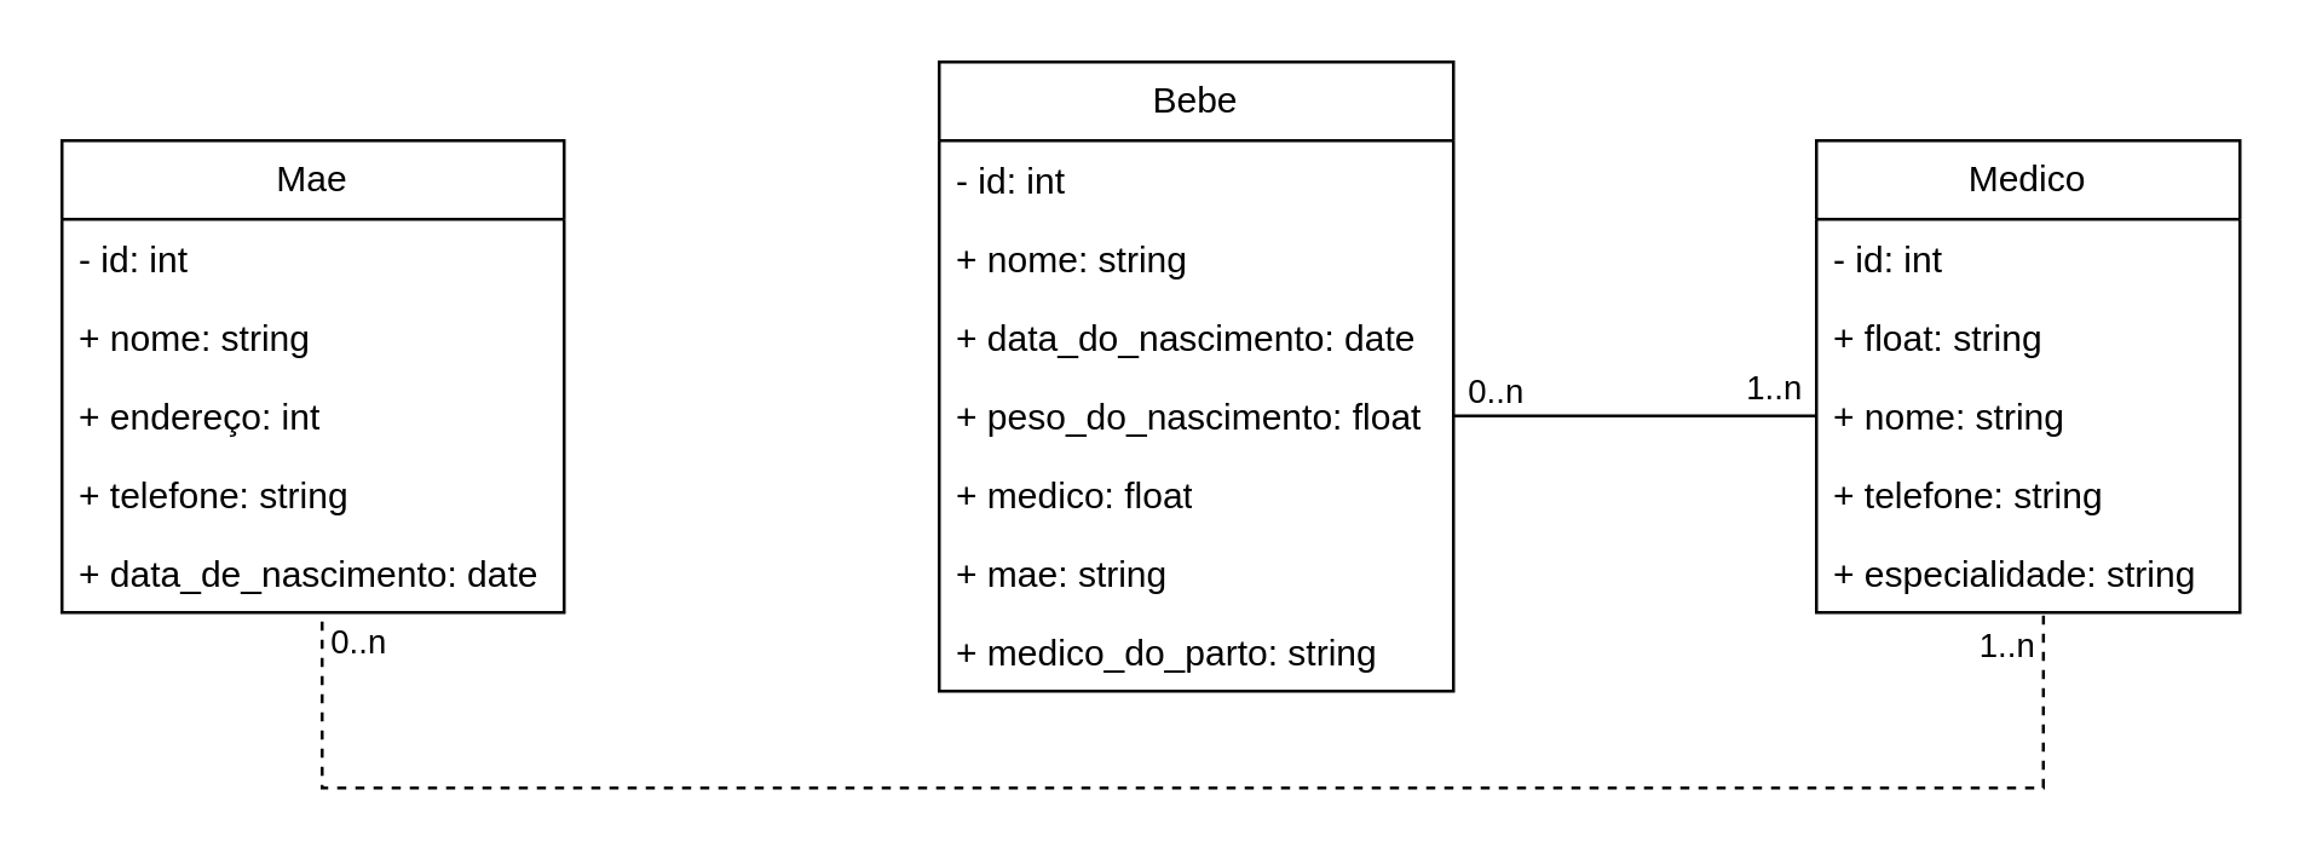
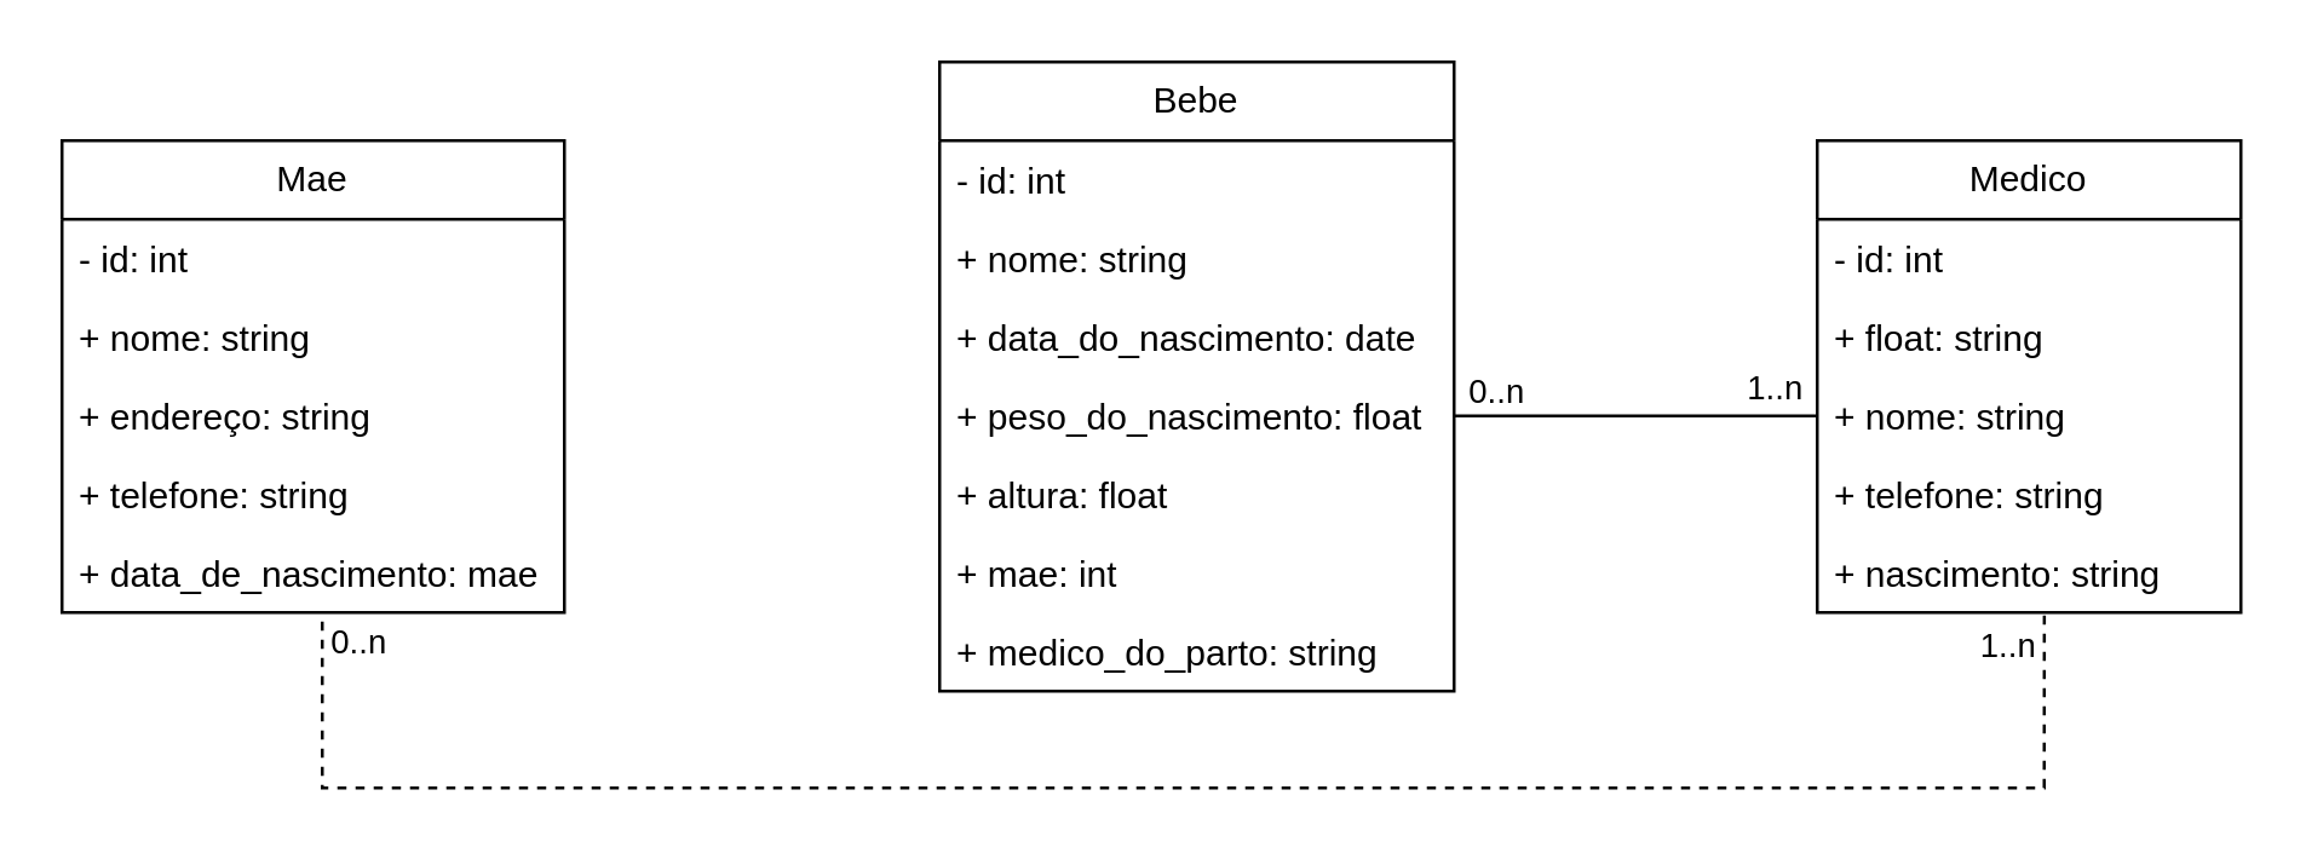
  <mxCell id="0" />
  <mxCell id="1" parent="0" />
  <mxCell id="2" value="Medico" style="swimlane;fontStyle=0;childLayout=stackLayout;horizontal=1;startSize=26;fillColor=none;horizontalStack=0;resizeParent=1;resizeParentMax=0;resizeLast=0;collapsible=1;marginBottom=0;whiteSpace=wrap;html=1;" vertex="1" parent="1"><mxGeometry x="600" y="46" width="140" height="156" as="geometry" /></mxCell>
  <mxCell id="3" value="- id: int" style="text;strokeColor=none;fillColor=none;align=left;verticalAlign=top;spacingLeft=4;spacingRight=4;overflow=hidden;rotatable=0;points=[[0,0.5],[1,0.5]];portConstraint=eastwest;whiteSpace=wrap;html=1;" vertex="1" parent="2"><mxGeometry y="26" width="140" height="26" as="geometry" /></mxCell>
  <mxCell id="4" value="+ float: string" style="text;strokeColor=none;fillColor=none;align=left;verticalAlign=top;spacingLeft=4;spacingRight=4;overflow=hidden;rotatable=0;points=[[0,0.5],[1,0.5]];portConstraint=eastwest;whiteSpace=wrap;html=1;" vertex="1" parent="2"><mxGeometry y="52" width="140" height="26" as="geometry" /></mxCell>
  <mxCell id="5" value="+ nome: string" style="text;strokeColor=none;fillColor=none;align=left;verticalAlign=top;spacingLeft=4;spacingRight=4;overflow=hidden;rotatable=0;points=[[0,0.5],[1,0.5]];portConstraint=eastwest;whiteSpace=wrap;html=1;" vertex="1" parent="2"><mxGeometry y="78" width="140" height="26" as="geometry" /></mxCell>
  <mxCell id="6" value="+ telefone:&amp;nbsp;string" style="text;strokeColor=none;fillColor=none;align=left;verticalAlign=top;spacingLeft=4;spacingRight=4;overflow=hidden;rotatable=0;points=[[0,0.5],[1,0.5]];portConstraint=eastwest;whiteSpace=wrap;html=1;" vertex="1" parent="2"><mxGeometry y="104" width="140" height="26" as="geometry" /></mxCell>
- <mxCell id="7" value="+ especialidade: string" style="text;strokeColor=none;fillColor=none;align=left;verticalAlign=top;spacingLeft=4;spacingRight=4;overflow=hidden;rotatable=0;points=[[0,0.5],[1,0.5]];portConstraint=eastwest;whiteSpace=wrap;html=1;" vertex="1" parent="2"><mxGeometry y="130" width="140" height="26" as="geometry" /></mxCell>
+ <mxCell id="7" value="+ nascimento: string" style="text;strokeColor=none;fillColor=none;align=left;verticalAlign=top;spacingLeft=4;spacingRight=4;overflow=hidden;rotatable=0;points=[[0,0.5],[1,0.5]];portConstraint=eastwest;whiteSpace=wrap;html=1;" vertex="1" parent="2"><mxGeometry y="130" width="140" height="26" as="geometry" /></mxCell>
  <mxCell id="8" style="edgeStyle=orthogonalEdgeStyle;rounded=0;orthogonalLoop=1;jettySize=auto;html=1;entryX=0.536;entryY=1.038;entryDx=0;entryDy=0;entryPerimeter=0;exitX=0.518;exitY=1.115;exitDx=0;exitDy=0;exitPerimeter=0;endArrow=none;endFill=0;dashed=1;" edge="1" parent="1" source="16" target="7"><mxGeometry relative="1" as="geometry"><Array as="points"><mxPoint x="106" y="260" /><mxPoint x="675" y="260" /></Array></mxGeometry></mxCell>
  <mxCell id="9" value="1..n" style="edgeLabel;html=1;align=center;verticalAlign=middle;resizable=0;points=[];" vertex="1" connectable="0" parent="8"><mxGeometry x="0.96" y="2" relative="1" as="geometry"><mxPoint x="-11" y="-5" as="offset" /></mxGeometry></mxCell>
  <mxCell id="10" value="0..n" style="edgeLabel;html=1;align=center;verticalAlign=middle;resizable=0;points=[];" vertex="1" connectable="0" parent="8"><mxGeometry x="-0.97" y="1" relative="1" as="geometry"><mxPoint x="11" y="-3" as="offset" /></mxGeometry></mxCell>
  <mxCell id="11" value="Mae" style="swimlane;fontStyle=0;childLayout=stackLayout;horizontal=1;startSize=26;fillColor=none;horizontalStack=0;resizeParent=1;resizeParentMax=0;resizeLast=0;collapsible=1;marginBottom=0;whiteSpace=wrap;html=1;" vertex="1" parent="1"><mxGeometry x="20" y="46" width="166" height="156" as="geometry" /></mxCell>
  <mxCell id="12" value="- id: int" style="text;strokeColor=none;fillColor=none;align=left;verticalAlign=top;spacingLeft=4;spacingRight=4;overflow=hidden;rotatable=0;points=[[0,0.5],[1,0.5]];portConstraint=eastwest;whiteSpace=wrap;html=1;" vertex="1" parent="11"><mxGeometry y="26" width="166" height="26" as="geometry" /></mxCell>
  <mxCell id="13" value="+ nome: string" style="text;strokeColor=none;fillColor=none;align=left;verticalAlign=top;spacingLeft=4;spacingRight=4;overflow=hidden;rotatable=0;points=[[0,0.5],[1,0.5]];portConstraint=eastwest;whiteSpace=wrap;html=1;" vertex="1" parent="11"><mxGeometry y="52" width="166" height="26" as="geometry" /></mxCell>
- <mxCell id="14" value="+ endereço: int" style="text;strokeColor=none;fillColor=none;align=left;verticalAlign=top;spacingLeft=4;spacingRight=4;overflow=hidden;rotatable=0;points=[[0,0.5],[1,0.5]];portConstraint=eastwest;whiteSpace=wrap;html=1;" vertex="1" parent="11"><mxGeometry y="78" width="166" height="26" as="geometry" /></mxCell>
+ <mxCell id="14" value="+ endereço: string" style="text;strokeColor=none;fillColor=none;align=left;verticalAlign=top;spacingLeft=4;spacingRight=4;overflow=hidden;rotatable=0;points=[[0,0.5],[1,0.5]];portConstraint=eastwest;whiteSpace=wrap;html=1;" vertex="1" parent="11"><mxGeometry y="78" width="166" height="26" as="geometry" /></mxCell>
  <mxCell id="15" value="+ telefone:&amp;nbsp;string" style="text;strokeColor=none;fillColor=none;align=left;verticalAlign=top;spacingLeft=4;spacingRight=4;overflow=hidden;rotatable=0;points=[[0,0.5],[1,0.5]];portConstraint=eastwest;whiteSpace=wrap;html=1;" vertex="1" parent="11"><mxGeometry y="104" width="166" height="26" as="geometry" /></mxCell>
- <mxCell id="16" value="+ data_de_nascimento: date" style="text;strokeColor=none;fillColor=none;align=left;verticalAlign=top;spacingLeft=4;spacingRight=4;overflow=hidden;rotatable=0;points=[[0,0.5],[1,0.5]];portConstraint=eastwest;whiteSpace=wrap;html=1;" vertex="1" parent="11"><mxGeometry y="130" width="166" height="26" as="geometry" /></mxCell>
+ <mxCell id="16" value="+ data_de_nascimento: mae" style="text;strokeColor=none;fillColor=none;align=left;verticalAlign=top;spacingLeft=4;spacingRight=4;overflow=hidden;rotatable=0;points=[[0,0.5],[1,0.5]];portConstraint=eastwest;whiteSpace=wrap;html=1;" vertex="1" parent="11"><mxGeometry y="130" width="166" height="26" as="geometry" /></mxCell>
  <mxCell id="17" value="Bebe" style="swimlane;fontStyle=0;childLayout=stackLayout;horizontal=1;startSize=26;fillColor=none;horizontalStack=0;resizeParent=1;resizeParentMax=0;resizeLast=0;collapsible=1;marginBottom=0;whiteSpace=wrap;html=1;" vertex="1" parent="1"><mxGeometry x="310" y="20" width="170" height="208" as="geometry" /></mxCell>
  <mxCell id="18" value="- id: int" style="text;strokeColor=none;fillColor=none;align=left;verticalAlign=top;spacingLeft=4;spacingRight=4;overflow=hidden;rotatable=0;points=[[0,0.5],[1,0.5]];portConstraint=eastwest;whiteSpace=wrap;html=1;" vertex="1" parent="17"><mxGeometry y="26" width="170" height="26" as="geometry" /></mxCell>
  <mxCell id="19" value="+ nome: string" style="text;strokeColor=none;fillColor=none;align=left;verticalAlign=top;spacingLeft=4;spacingRight=4;overflow=hidden;rotatable=0;points=[[0,0.5],[1,0.5]];portConstraint=eastwest;whiteSpace=wrap;html=1;" vertex="1" parent="17"><mxGeometry y="52" width="170" height="26" as="geometry" /></mxCell>
  <mxCell id="20" value="+ data_do_nascimento: date" style="text;strokeColor=none;fillColor=none;align=left;verticalAlign=top;spacingLeft=4;spacingRight=4;overflow=hidden;rotatable=0;points=[[0,0.5],[1,0.5]];portConstraint=eastwest;whiteSpace=wrap;html=1;" vertex="1" parent="17"><mxGeometry y="78" width="170" height="26" as="geometry" /></mxCell>
  <mxCell id="21" value="+ peso_do_nascimento: float" style="text;strokeColor=none;fillColor=none;align=left;verticalAlign=top;spacingLeft=4;spacingRight=4;overflow=hidden;rotatable=0;points=[[0,0.5],[1,0.5]];portConstraint=eastwest;whiteSpace=wrap;html=1;" vertex="1" parent="17"><mxGeometry y="104" width="170" height="26" as="geometry" /></mxCell>
- <mxCell id="22" value="+ medico: float" style="text;strokeColor=none;fillColor=none;align=left;verticalAlign=top;spacingLeft=4;spacingRight=4;overflow=hidden;rotatable=0;points=[[0,0.5],[1,0.5]];portConstraint=eastwest;whiteSpace=wrap;html=1;" vertex="1" parent="17"><mxGeometry y="130" width="170" height="26" as="geometry" /></mxCell>
- <mxCell id="23" value="+ mae: string" style="text;strokeColor=none;fillColor=none;align=left;verticalAlign=top;spacingLeft=4;spacingRight=4;overflow=hidden;rotatable=0;points=[[0,0.5],[1,0.5]];portConstraint=eastwest;whiteSpace=wrap;html=1;" vertex="1" parent="17"><mxGeometry y="156" width="170" height="26" as="geometry" /></mxCell>
+ <mxCell id="22" value="+ altura: float" style="text;strokeColor=none;fillColor=none;align=left;verticalAlign=top;spacingLeft=4;spacingRight=4;overflow=hidden;rotatable=0;points=[[0,0.5],[1,0.5]];portConstraint=eastwest;whiteSpace=wrap;html=1;" vertex="1" parent="17"><mxGeometry y="130" width="170" height="26" as="geometry" /></mxCell>
+ <mxCell id="23" value="+ mae: int" style="text;strokeColor=none;fillColor=none;align=left;verticalAlign=top;spacingLeft=4;spacingRight=4;overflow=hidden;rotatable=0;points=[[0,0.5],[1,0.5]];portConstraint=eastwest;whiteSpace=wrap;html=1;" vertex="1" parent="17"><mxGeometry y="156" width="170" height="26" as="geometry" /></mxCell>
  <mxCell id="24" value="+ medico_do_parto: string" style="text;strokeColor=none;fillColor=none;align=left;verticalAlign=top;spacingLeft=4;spacingRight=4;overflow=hidden;rotatable=0;points=[[0,0.5],[1,0.5]];portConstraint=eastwest;whiteSpace=wrap;html=1;" vertex="1" parent="17"><mxGeometry y="182" width="170" height="26" as="geometry" /></mxCell>
  <mxCell id="25" style="edgeStyle=orthogonalEdgeStyle;rounded=0;orthogonalLoop=1;jettySize=auto;html=1;endArrow=none;endFill=0;entryX=1;entryY=0.5;entryDx=0;entryDy=0;exitX=0;exitY=0.5;exitDx=0;exitDy=0;" edge="1" parent="1" source="5" target="21"><mxGeometry relative="1" as="geometry" /></mxCell>
  <mxCell id="26" value="0..n" style="edgeLabel;html=1;align=center;verticalAlign=middle;resizable=0;points=[];" vertex="1" connectable="0" parent="25"><mxGeometry x="0.936" relative="1" as="geometry"><mxPoint x="9" y="-9" as="offset" /></mxGeometry></mxCell>
  <mxCell id="27" value="1..n" style="edgeLabel;html=1;align=center;verticalAlign=middle;resizable=0;points=[];" vertex="1" connectable="0" parent="25"><mxGeometry x="-0.936" y="-1" relative="1" as="geometry"><mxPoint x="-11" y="-9" as="offset" /></mxGeometry></mxCell>
